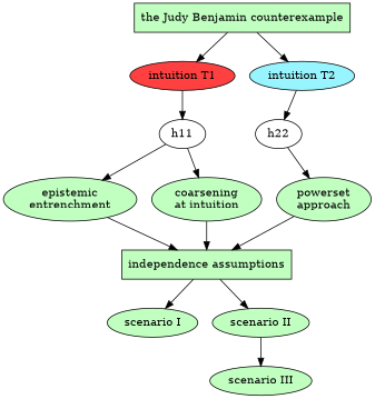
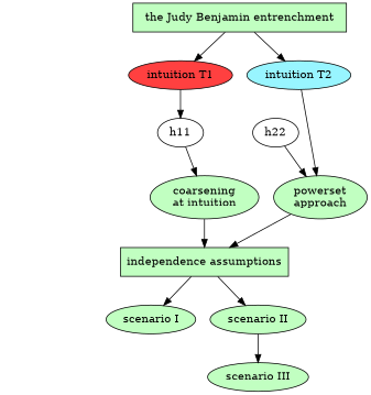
  digraph {
    concentrate=true
    node [fillcolor=darkseagreen1 style=filled]
-   n1 [label="the Judy Benjamin counterexample" shape=box]
+   n1 [label="the Judy Benjamin entrenchment" shape=box]
    n2 [fillcolor=brown1 label="intuition T1"]
    n3 [fillcolor=cadetblue1 label="intuition T2"]
    h11 [fillcolor="" style=""]
    h22 [fillcolor="" style=""]
-   n6 [label="epistemic\nentrenchment"]
    n7 [label="coarsening\nat intuition"]
    n8 [label="powerset\napproach"]
    n9 [label="independence assumptions" shape=box]
    n10 [label="scenario I"]
    n11 [label="scenario II"]
    n12 [label="scenario III"]
    n1 -> n2
    n1 -> n3
    n2 -> h11
-   n3 -> h22
-   h11 -> n6
+   n3 -> n8
    h11 -> n7
    h22 -> n8
-   n6 -> n9
    n7 -> n9
    n8 -> n9
    n9 -> n10
    n9 -> n11
    n11 -> n12
  }
